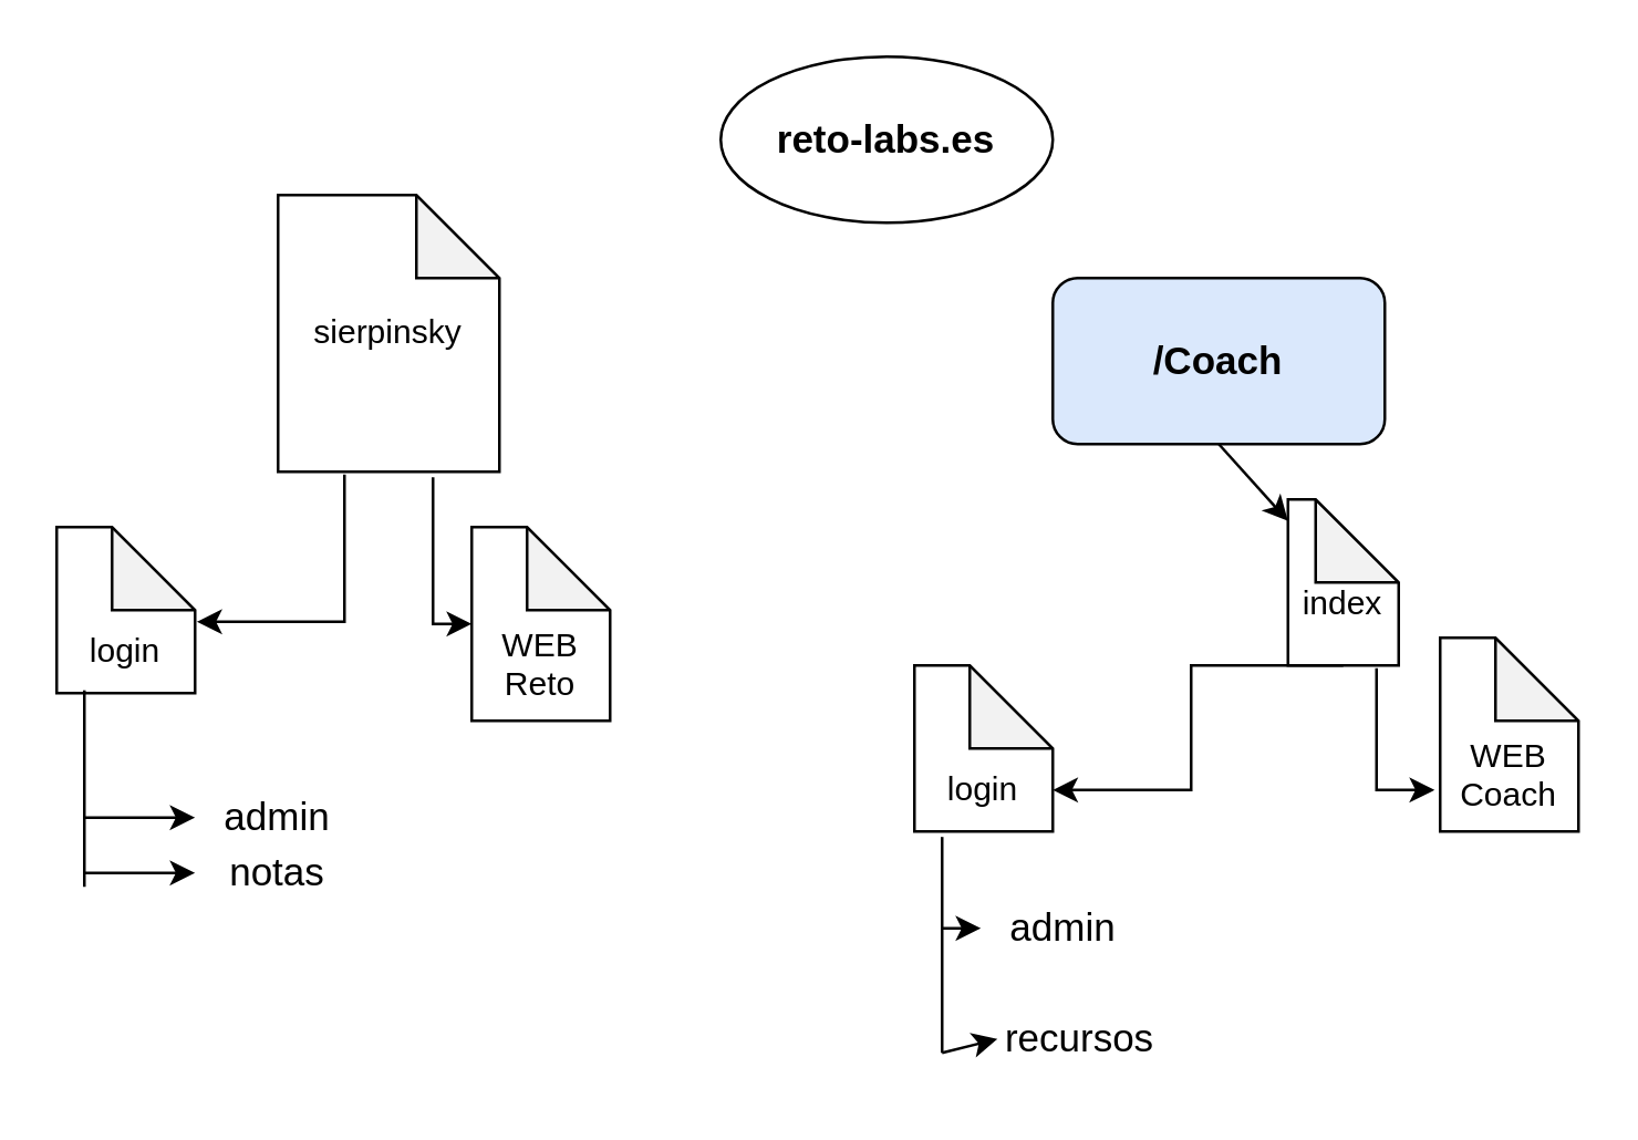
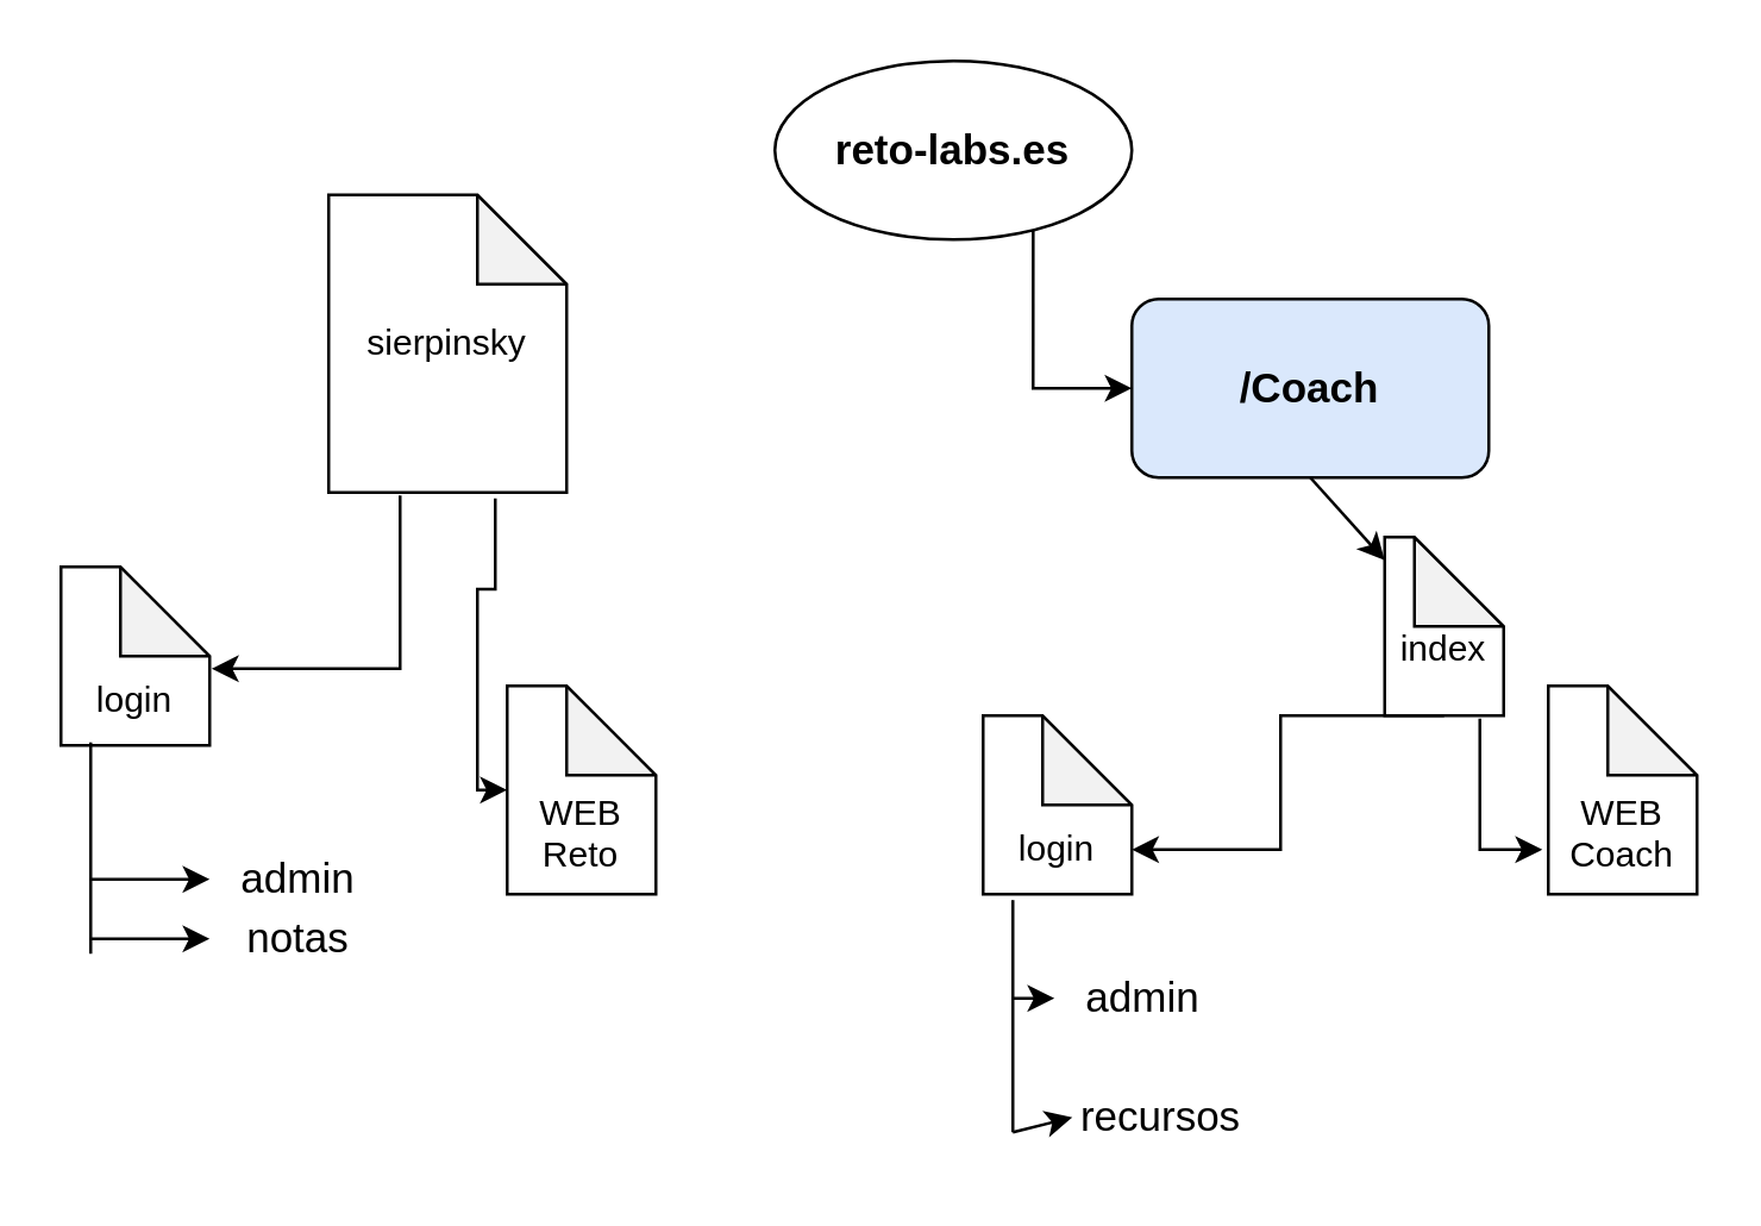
  <mxCell id="0" />
  <mxCell id="1" parent="0" />
  <mxCell id="2" value="&lt;b&gt;&lt;font style=&quot;font-size: 14px;&quot;&gt;reto-labs.es&lt;/font&gt;&lt;/b&gt;" style="ellipse;whiteSpace=wrap;html=1;" vertex="1" parent="1"><mxGeometry x="260" y="20" width="120" height="60" as="geometry" /></mxCell>
- <mxCell id="3" value="sierpinsky" style="shape=note;whiteSpace=wrap;html=1;backgroundOutline=1;darkOpacity=0.05;" vertex="1" parent="1"><mxGeometry x="100" y="70" width="80" height="100" as="geometry" /></mxCell>
- <mxCell id="4" value="&lt;div&gt;&lt;br&gt;&lt;/div&gt;&lt;div&gt;&lt;br&gt;&lt;/div&gt;&lt;div&gt;WEB&lt;/div&gt;&lt;div&gt;Reto&lt;/div&gt;" style="shape=note;whiteSpace=wrap;html=1;backgroundOutline=1;darkOpacity=0.05;" vertex="1" parent="1"><mxGeometry x="170" y="190" width="50" height="70" as="geometry" /></mxCell>
+ <mxCell id="3" value="sierpinsky" style="shape=note;whiteSpace=wrap;html=1;backgroundOutline=1;darkOpacity=0.05;" vertex="1" parent="1"><mxGeometry x="110" y="65" width="80" height="100" as="geometry" /></mxCell>
+ <mxCell id="4" value="&lt;div&gt;&lt;br&gt;&lt;/div&gt;&lt;div&gt;&lt;br&gt;&lt;/div&gt;&lt;div&gt;WEB&lt;/div&gt;&lt;div&gt;Reto&lt;/div&gt;" style="shape=note;whiteSpace=wrap;html=1;backgroundOutline=1;darkOpacity=0.05;" vertex="1" parent="1"><mxGeometry x="170" y="230" width="50" height="70" as="geometry" /></mxCell>
  <mxCell id="5" value="&lt;br&gt;&lt;div&gt;&lt;br&gt;&lt;/div&gt;&lt;div&gt;login&lt;/div&gt;" style="shape=note;whiteSpace=wrap;html=1;backgroundOutline=1;darkOpacity=0.05;" vertex="1" parent="1"><mxGeometry x="20" y="190" width="50" height="60" as="geometry" /></mxCell>
  <mxCell id="6" value="" style="endArrow=classic;html=1;rounded=0;exitX=0.3;exitY=1.01;exitDx=0;exitDy=0;exitPerimeter=0;entryX=1.013;entryY=0.57;entryDx=0;entryDy=0;entryPerimeter=0;edgeStyle=orthogonalEdgeStyle;" edge="1" parent="1" source="3" target="5"><mxGeometry width="50" height="50" relative="1" as="geometry"><mxPoint x="330" y="240" as="sourcePoint" /><mxPoint x="380" y="190" as="targetPoint" /></mxGeometry></mxCell>
  <mxCell id="7" value="&lt;b&gt;&lt;font style=&quot;font-size: 14px;&quot;&gt;/Coach&lt;/font&gt;&lt;/b&gt;" style="rounded=1;whiteSpace=wrap;html=1;fillColor=#dae8fc;" vertex="1" parent="1"><mxGeometry x="380" y="100" width="120" height="60" as="geometry" /></mxCell>
+ <mxCell id="8" value="" style="endArrow=classic;html=1;rounded=0;exitX=0.75;exitY=1;exitDx=0;exitDy=0;entryX=0;entryY=0.5;entryDx=0;entryDy=0;edgeStyle=orthogonalEdgeStyle;" edge="1" parent="1" source="2" target="7"><mxGeometry width="50" height="50" relative="1" as="geometry"><mxPoint x="330" y="240" as="sourcePoint" /><mxPoint x="380" y="190" as="targetPoint" /></mxGeometry></mxCell>
  <mxCell id="9" value="&lt;div&gt;&lt;br&gt;&lt;/div&gt;&lt;div&gt;index&lt;/div&gt;" style="shape=note;whiteSpace=wrap;html=1;backgroundOutline=1;darkOpacity=0.05;" vertex="1" parent="1"><mxGeometry x="465" y="180" width="40" height="60" as="geometry" /></mxCell>
  <mxCell id="10" value="&lt;br&gt;&lt;div&gt;&lt;br&gt;&lt;/div&gt;&lt;div&gt;login&lt;/div&gt;" style="shape=note;whiteSpace=wrap;html=1;backgroundOutline=1;darkOpacity=0.05;" vertex="1" parent="1"><mxGeometry x="330" y="240" width="50" height="60" as="geometry" /></mxCell>
  <mxCell id="11" value="&lt;div&gt;&lt;br&gt;&lt;/div&gt;&lt;div&gt;&lt;br&gt;&lt;/div&gt;&lt;div&gt;WEB&lt;/div&gt;&lt;div&gt;Coach&lt;br&gt;&lt;/div&gt;" style="shape=note;whiteSpace=wrap;html=1;backgroundOutline=1;darkOpacity=0.05;" vertex="1" parent="1"><mxGeometry x="520" y="230" width="50" height="70" as="geometry" /></mxCell>
  <mxCell id="12" value="" style="endArrow=classic;html=1;rounded=0;entryX=0;entryY=0.5;entryDx=0;entryDy=0;entryPerimeter=0;exitX=0.7;exitY=1.02;exitDx=0;exitDy=0;exitPerimeter=0;edgeStyle=orthogonalEdgeStyle;" edge="1" parent="1" source="3" target="4"><mxGeometry width="50" height="50" relative="1" as="geometry"><mxPoint x="330" y="240" as="sourcePoint" /><mxPoint x="380" y="190" as="targetPoint" /></mxGeometry></mxCell>
  <mxCell id="13" value="" style="endArrow=classic;html=1;rounded=0;fontSize=14;exitX=0.5;exitY=1;exitDx=0;exitDy=0;" edge="1" parent="1" source="7" target="9"><mxGeometry width="50" height="50" relative="1" as="geometry"><mxPoint x="330" y="240" as="sourcePoint" /><mxPoint x="380" y="190" as="targetPoint" /></mxGeometry></mxCell>
  <mxCell id="14" value="" style="endArrow=classic;html=1;rounded=0;fontSize=14;exitX=0.5;exitY=1;exitDx=0;exitDy=0;exitPerimeter=0;entryX=0;entryY=0;entryDx=50;entryDy=45;entryPerimeter=0;edgeStyle=orthogonalEdgeStyle;" edge="1" parent="1" source="9" target="10"><mxGeometry width="50" height="50" relative="1" as="geometry"><mxPoint x="330" y="240" as="sourcePoint" /><mxPoint x="380" y="190" as="targetPoint" /><Array as="points"><mxPoint x="430" y="240" /><mxPoint x="430" y="285" /></Array></mxGeometry></mxCell>
  <mxCell id="15" value="" style="endArrow=classic;html=1;rounded=0;fontSize=14;entryX=-0.04;entryY=0.786;entryDx=0;entryDy=0;entryPerimeter=0;exitX=0.8;exitY=1.017;exitDx=0;exitDy=0;exitPerimeter=0;edgeStyle=orthogonalEdgeStyle;" edge="1" parent="1" source="9" target="11"><mxGeometry width="50" height="50" relative="1" as="geometry"><mxPoint x="330" y="240" as="sourcePoint" /><mxPoint x="380" y="190" as="targetPoint" /></mxGeometry></mxCell>
  <mxCell id="16" value="admin" style="text;html=1;strokeColor=none;fillColor=none;align=center;verticalAlign=middle;whiteSpace=wrap;rounded=0;fontSize=14;" vertex="1" parent="1"><mxGeometry x="354" y="320" width="60" height="30" as="geometry" /></mxCell>
  <mxCell id="17" value="recursos" style="text;html=1;strokeColor=none;fillColor=none;align=center;verticalAlign=middle;whiteSpace=wrap;rounded=0;fontSize=14;" vertex="1" parent="1"><mxGeometry x="360" y="360" width="60" height="30" as="geometry" /></mxCell>
  <mxCell id="18" value="" style="endArrow=none;html=1;rounded=0;fontSize=14;entryX=0.2;entryY=1.033;entryDx=0;entryDy=0;entryPerimeter=0;" edge="1" parent="1" target="10"><mxGeometry width="50" height="50" relative="1" as="geometry"><mxPoint x="340" y="380" as="sourcePoint" /><mxPoint x="380" y="220" as="targetPoint" /></mxGeometry></mxCell>
  <mxCell id="19" value="" style="endArrow=classic;html=1;rounded=0;fontSize=14;entryX=0;entryY=0.5;entryDx=0;entryDy=0;" edge="1" parent="1" target="17"><mxGeometry width="50" height="50" relative="1" as="geometry"><mxPoint x="340" y="380" as="sourcePoint" /><mxPoint x="380" y="220" as="targetPoint" /></mxGeometry></mxCell>
  <mxCell id="20" value="" style="endArrow=classic;html=1;rounded=0;fontSize=14;entryX=0;entryY=0.5;entryDx=0;entryDy=0;" edge="1" parent="1" target="16"><mxGeometry width="50" height="50" relative="1" as="geometry"><mxPoint x="340" y="335" as="sourcePoint" /><mxPoint x="380" y="220" as="targetPoint" /></mxGeometry></mxCell>
  <mxCell id="21" value="&lt;div&gt;admin&lt;/div&gt;" style="text;html=1;strokeColor=none;fillColor=none;align=center;verticalAlign=middle;whiteSpace=wrap;rounded=0;fontSize=14;" vertex="1" parent="1"><mxGeometry x="70" y="280" width="60" height="30" as="geometry" /></mxCell>
  <mxCell id="22" value="notas" style="text;html=1;strokeColor=none;fillColor=none;align=center;verticalAlign=middle;whiteSpace=wrap;rounded=0;fontSize=14;" vertex="1" parent="1"><mxGeometry x="70" y="300" width="60" height="30" as="geometry" /></mxCell>
  <mxCell id="23" value="" style="endArrow=none;html=1;rounded=0;fontSize=14;entryX=0.2;entryY=0.983;entryDx=0;entryDy=0;entryPerimeter=0;" edge="1" parent="1" target="5"><mxGeometry width="50" height="50" relative="1" as="geometry"><mxPoint x="30" y="320" as="sourcePoint" /><mxPoint x="380" y="220" as="targetPoint" /></mxGeometry></mxCell>
  <mxCell id="24" value="" style="endArrow=classic;html=1;rounded=0;fontSize=14;entryX=0;entryY=0.5;entryDx=0;entryDy=0;" edge="1" parent="1" target="21"><mxGeometry width="50" height="50" relative="1" as="geometry"><mxPoint x="30" y="295" as="sourcePoint" /><mxPoint x="380" y="220" as="targetPoint" /></mxGeometry></mxCell>
  <mxCell id="25" value="" style="endArrow=classic;html=1;rounded=0;fontSize=14;entryX=0;entryY=0.5;entryDx=0;entryDy=0;" edge="1" parent="1" target="22"><mxGeometry width="50" height="50" relative="1" as="geometry"><mxPoint x="30" y="315" as="sourcePoint" /><mxPoint x="380" y="220" as="targetPoint" /></mxGeometry></mxCell>
